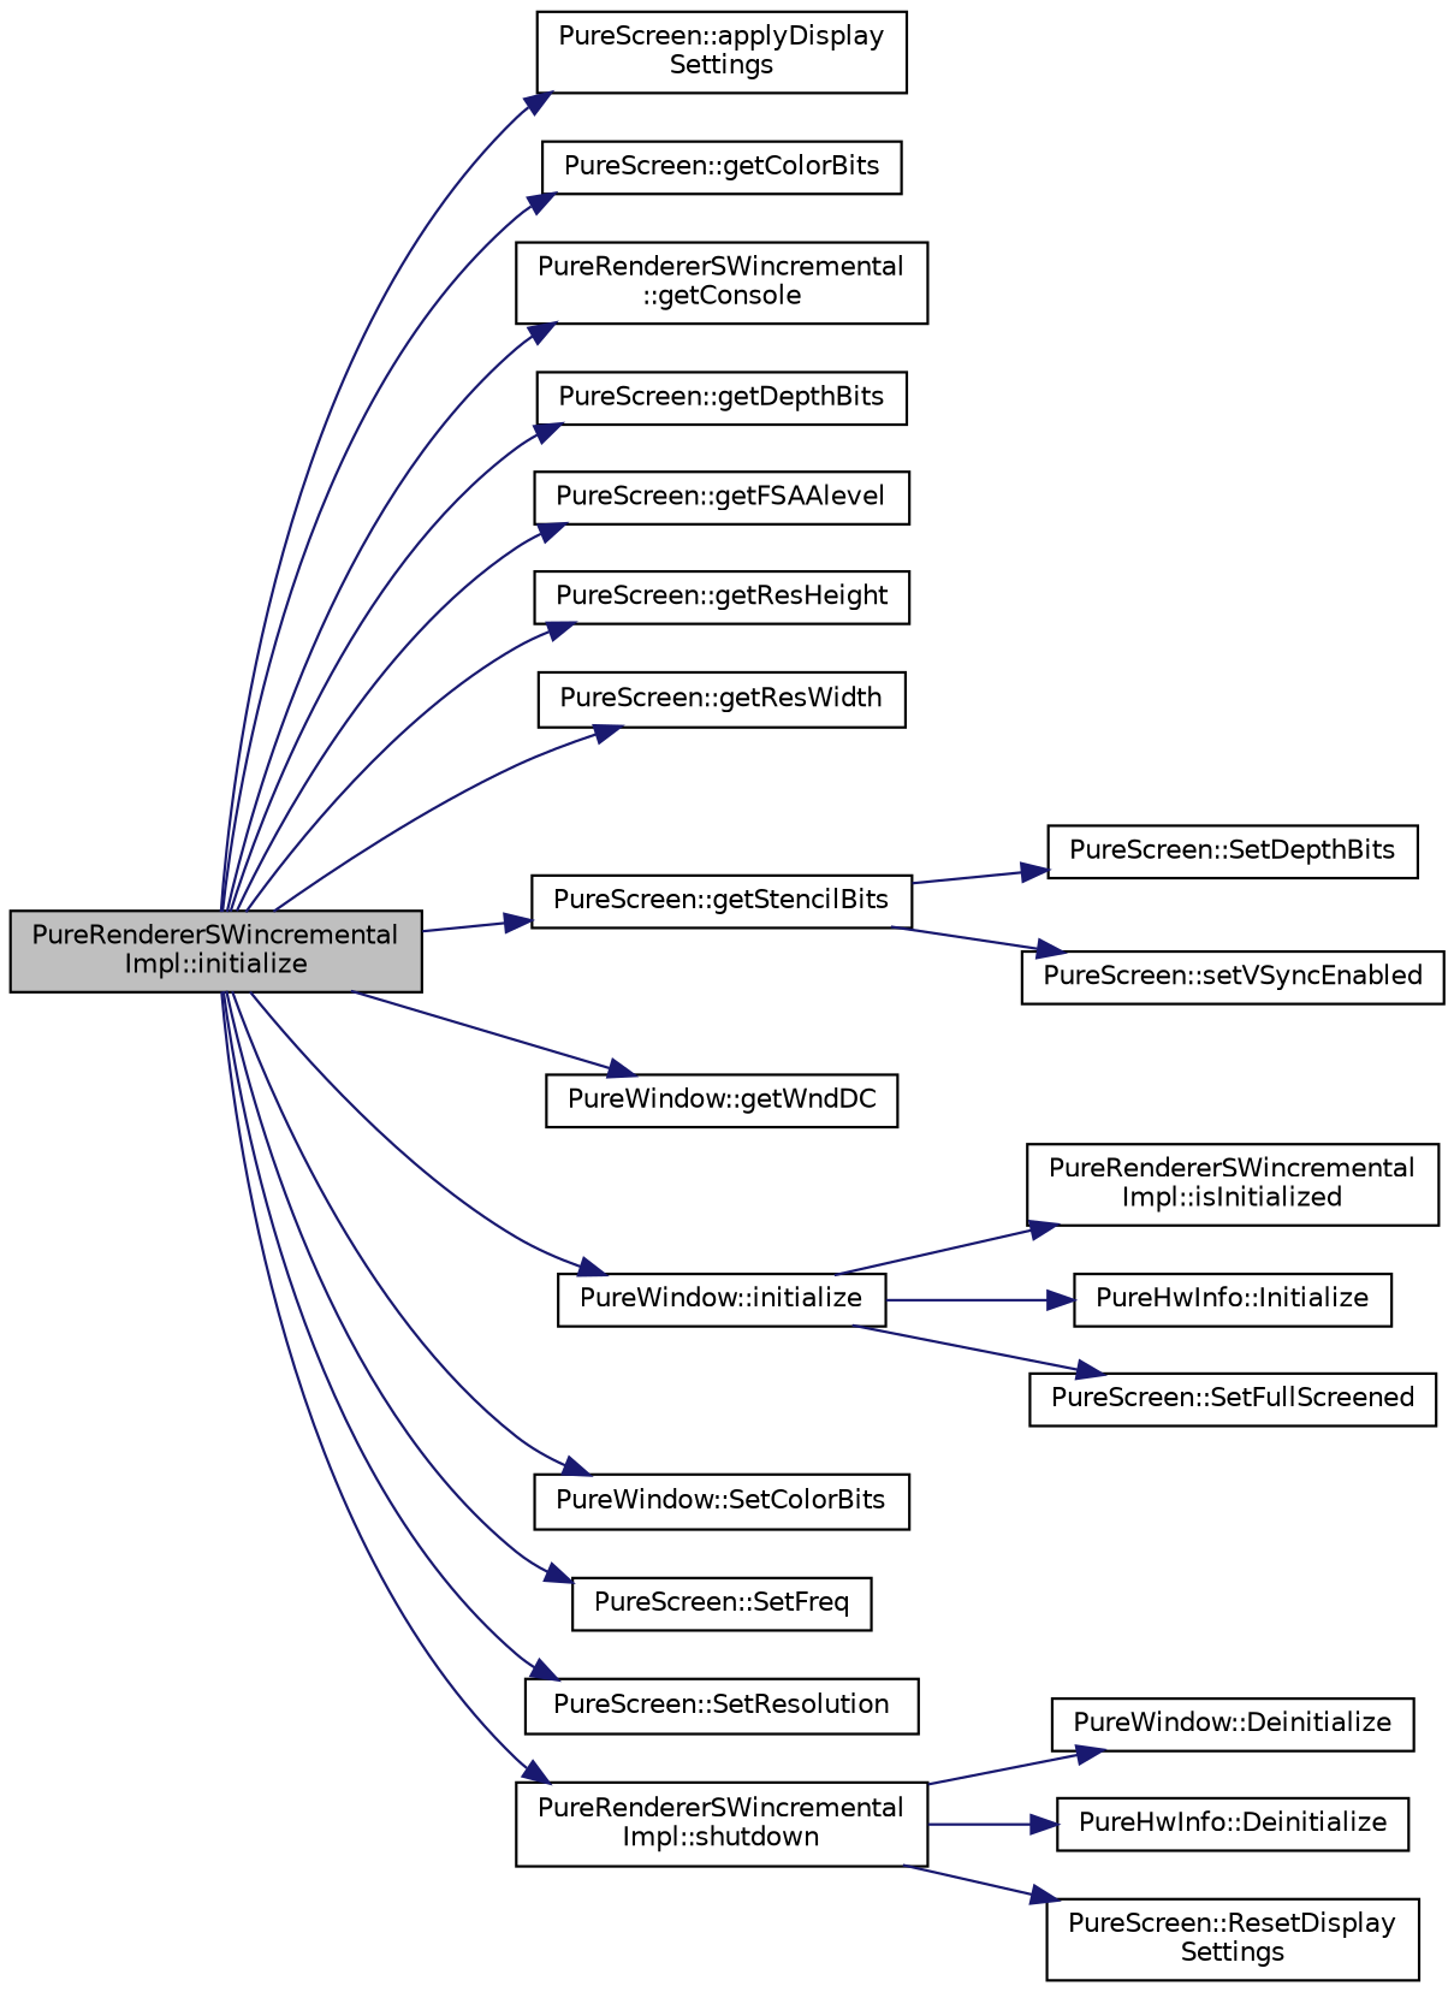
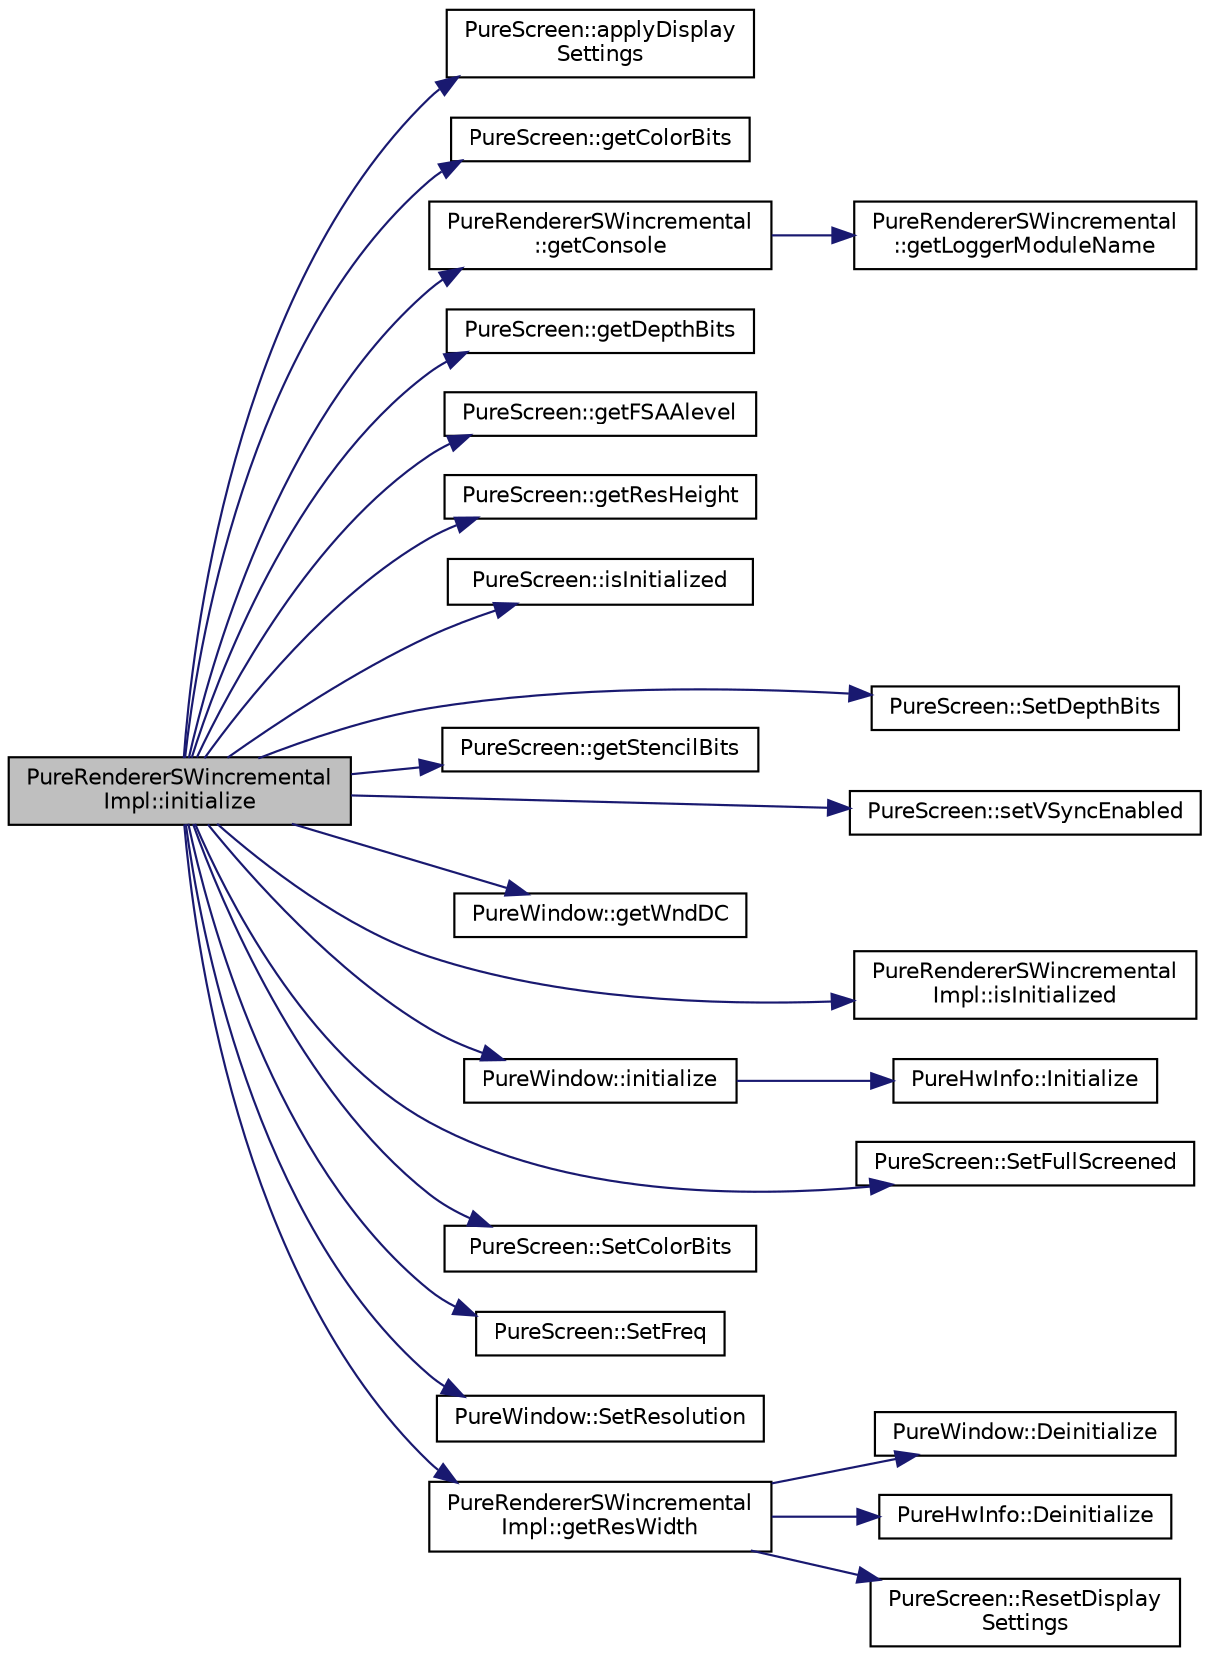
  digraph {
    rankdir=LR
    node [color=black fillcolor=white fontname=Helvetica fontsize=10 shape=record style=filled]
    edge [color=midnightblue fontname=Helvetica fontsize=10 labelfontname=Helvetica labelfontsize=10 style=solid]
    n1 [fillcolor=grey75 fontcolor=black height=0.2 label="PureRendererSWincremental\lImpl::initialize" width=0.4]
    n2 [height=0.2 label="PureScreen::applyDisplay\lSettings" width=0.4]
    n3 [height=0.2 label="PureScreen::getColorBits" width=0.4]
    n4 [height=0.2 label="PureRendererSWincremental\l::getConsole" width=0.4]
    n5 [height=0.2 label="PureScreen::getDepthBits" width=0.4]
    n6 [height=0.2 label="PureScreen::getFSAAlevel" width=0.4]
    n7 [height=0.2 label="PureScreen::getResHeight" width=0.4]
-   n8 [height=0.2 label="PureScreen::getResWidth" width=0.4]
+   n8 [height=0.2 label="PureScreen::isInitialized" width=0.4]
    n9 [height=0.2 label="PureScreen::getStencilBits" width=0.4]
    n10 [height=0.2 label="PureWindow::getWndDC" width=0.4]
    n11 [height=0.2 label="PureWindow::initialize" width=0.4]
    n12 [height=0.2 label="PureRendererSWincremental\lImpl::isInitialized" width=0.4]
-   n13 [height=0.2 label="PureWindow::SetColorBits" width=0.4]
+   n13 [height=0.2 label="PureScreen::SetColorBits" width=0.4]
    n14 [height=0.2 label="PureScreen::SetDepthBits" width=0.4]
    n15 [height=0.2 label="PureScreen::SetFreq" width=0.4]
    n16 [height=0.2 label="PureScreen::SetFullScreened" width=0.4]
-   n17 [height=0.2 label="PureScreen::SetResolution" width=0.4]
+   n17 [height=0.2 label="PureWindow::SetResolution" width=0.4]
    n18 [height=0.2 label="PureScreen::setVSyncEnabled" width=0.4]
-   n19 [height=0.2 label="PureRendererSWincremental\lImpl::shutdown" width=0.4]
+   n19 [height=0.2 label="PureRendererSWincremental\lImpl::getResWidth" width=0.4]
+   n20 [height=0.2 label="PureRendererSWincremental\l::getLoggerModuleName" width=0.4]
    n21 [height=0.2 label="PureHwInfo::Initialize" width=0.4]
    n22 [height=0.2 label="PureWindow::Deinitialize" width=0.4]
    n23 [height=0.2 label="PureHwInfo::Deinitialize" width=0.4]
    n24 [height=0.2 label="PureScreen::ResetDisplay\lSettings" width=0.4]
    n1 -> n2
    n1 -> n3
    n1 -> n4
    n1 -> n5
    n1 -> n6
    n1 -> n7
    n1 -> n8
    n1 -> n9
    n1 -> n10
    n1 -> n11
-   n11 -> n12
+   n1 -> n12
    n1 -> n13
-   n9 -> n14
+   n1 -> n14
    n1 -> n15
-   n11 -> n16
+   n1 -> n16
    n1 -> n17
-   n9 -> n18
+   n1 -> n18
    n1 -> n19
+   n4 -> n20
    n11 -> n21
    n19 -> n22
    n19 -> n23
    n19 -> n24
  }
